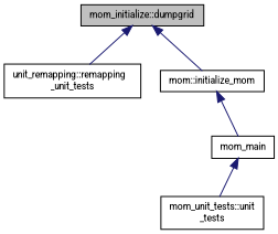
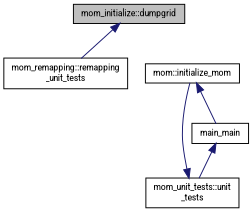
  digraph {
    fontname="Roboto Condensed"
    rankdir=TB
    node [color=black fillcolor=white fontname="Roboto Condensed" fontsize=10 shape=record style=filled]
    edge [color=midnightblue dir=back fontname="Roboto Condensed" fontsize=10 labelfontname=Helvetica labelfontsize=10 style=solid]
    n1 [fillcolor=grey75 fontcolor=black height=0.2 label="mom_initialize::dumpgrid" width=0.4]
-   n2 [height=0.2 label="unit_remapping::remapping\l_unit_tests" width=0.4]
+   n2 [height=0.2 label="mom_remapping::remapping\l_unit_tests" width=0.4]
    n3 [height=0.2 label="mom_unit_tests::unit\l_tests" width=0.4]
    n4 [height=0.2 label="mom::initialize_mom" width=0.4]
-   n5 [height=0.2 label=mom_main width=0.4]
+   n5 [height=0.2 label=main_main width=0.4]
    n1 -> n2
-   n1 -> n4
+   n3 -> n4
    n4 -> n5
    n5 -> n3
  }
